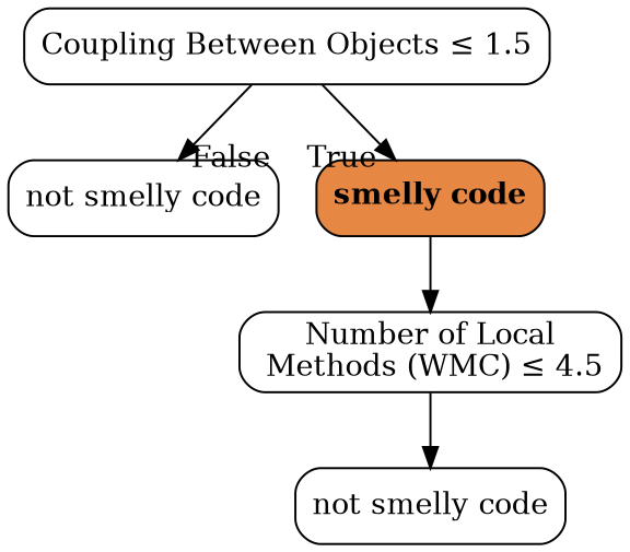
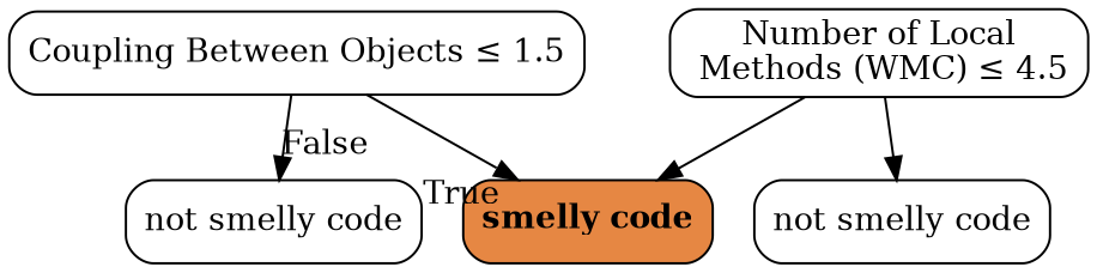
  digraph {
    fontname="DejaVu Serif"
    node [color=black fillcolor="#FFFFFF" fontname="DejaVu Serif" shape=box style="filled, rounded"]
    edge [fontname="DejaVu Serif"]
    n1 [label=<Coupling Between Objects &le; 1.5>]
    n2 [label=<not smelly code>]
    n3 [fillcolor="#e68743" label=<<b>smelly code</b>>]
    n4 [label=<Number of Local<br/> Methods (WMC) &le; 4.5>]
    n5 [label=<not smelly code>]
    n1 -> n2 [headlabel=False labelangle=-45 labeldistance=2.5]
    n1 -> n3 [headlabel=True labelangle=45 labeldistance=2.5]
-   n3 -> n4
+   n4 -> n3
    n4 -> n5
  }
